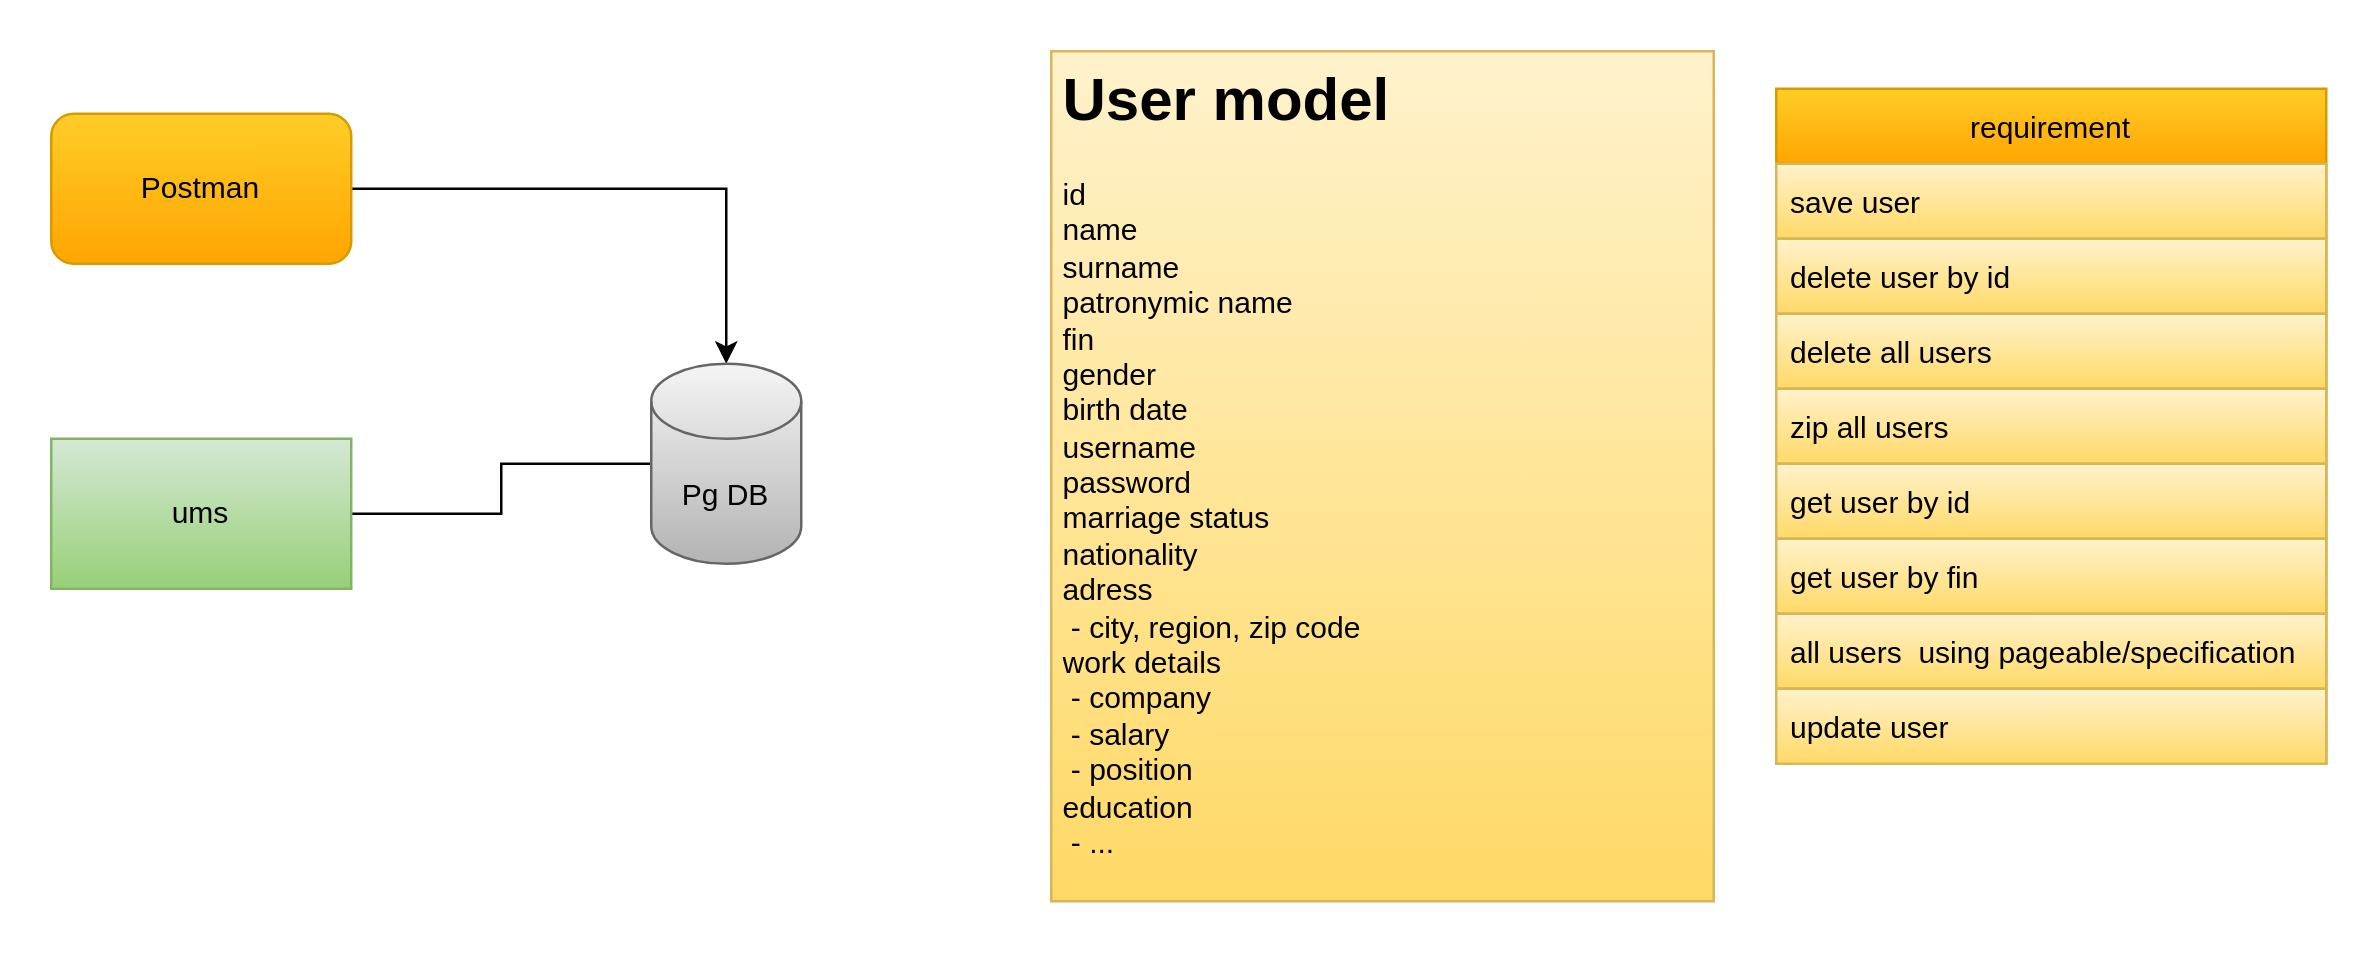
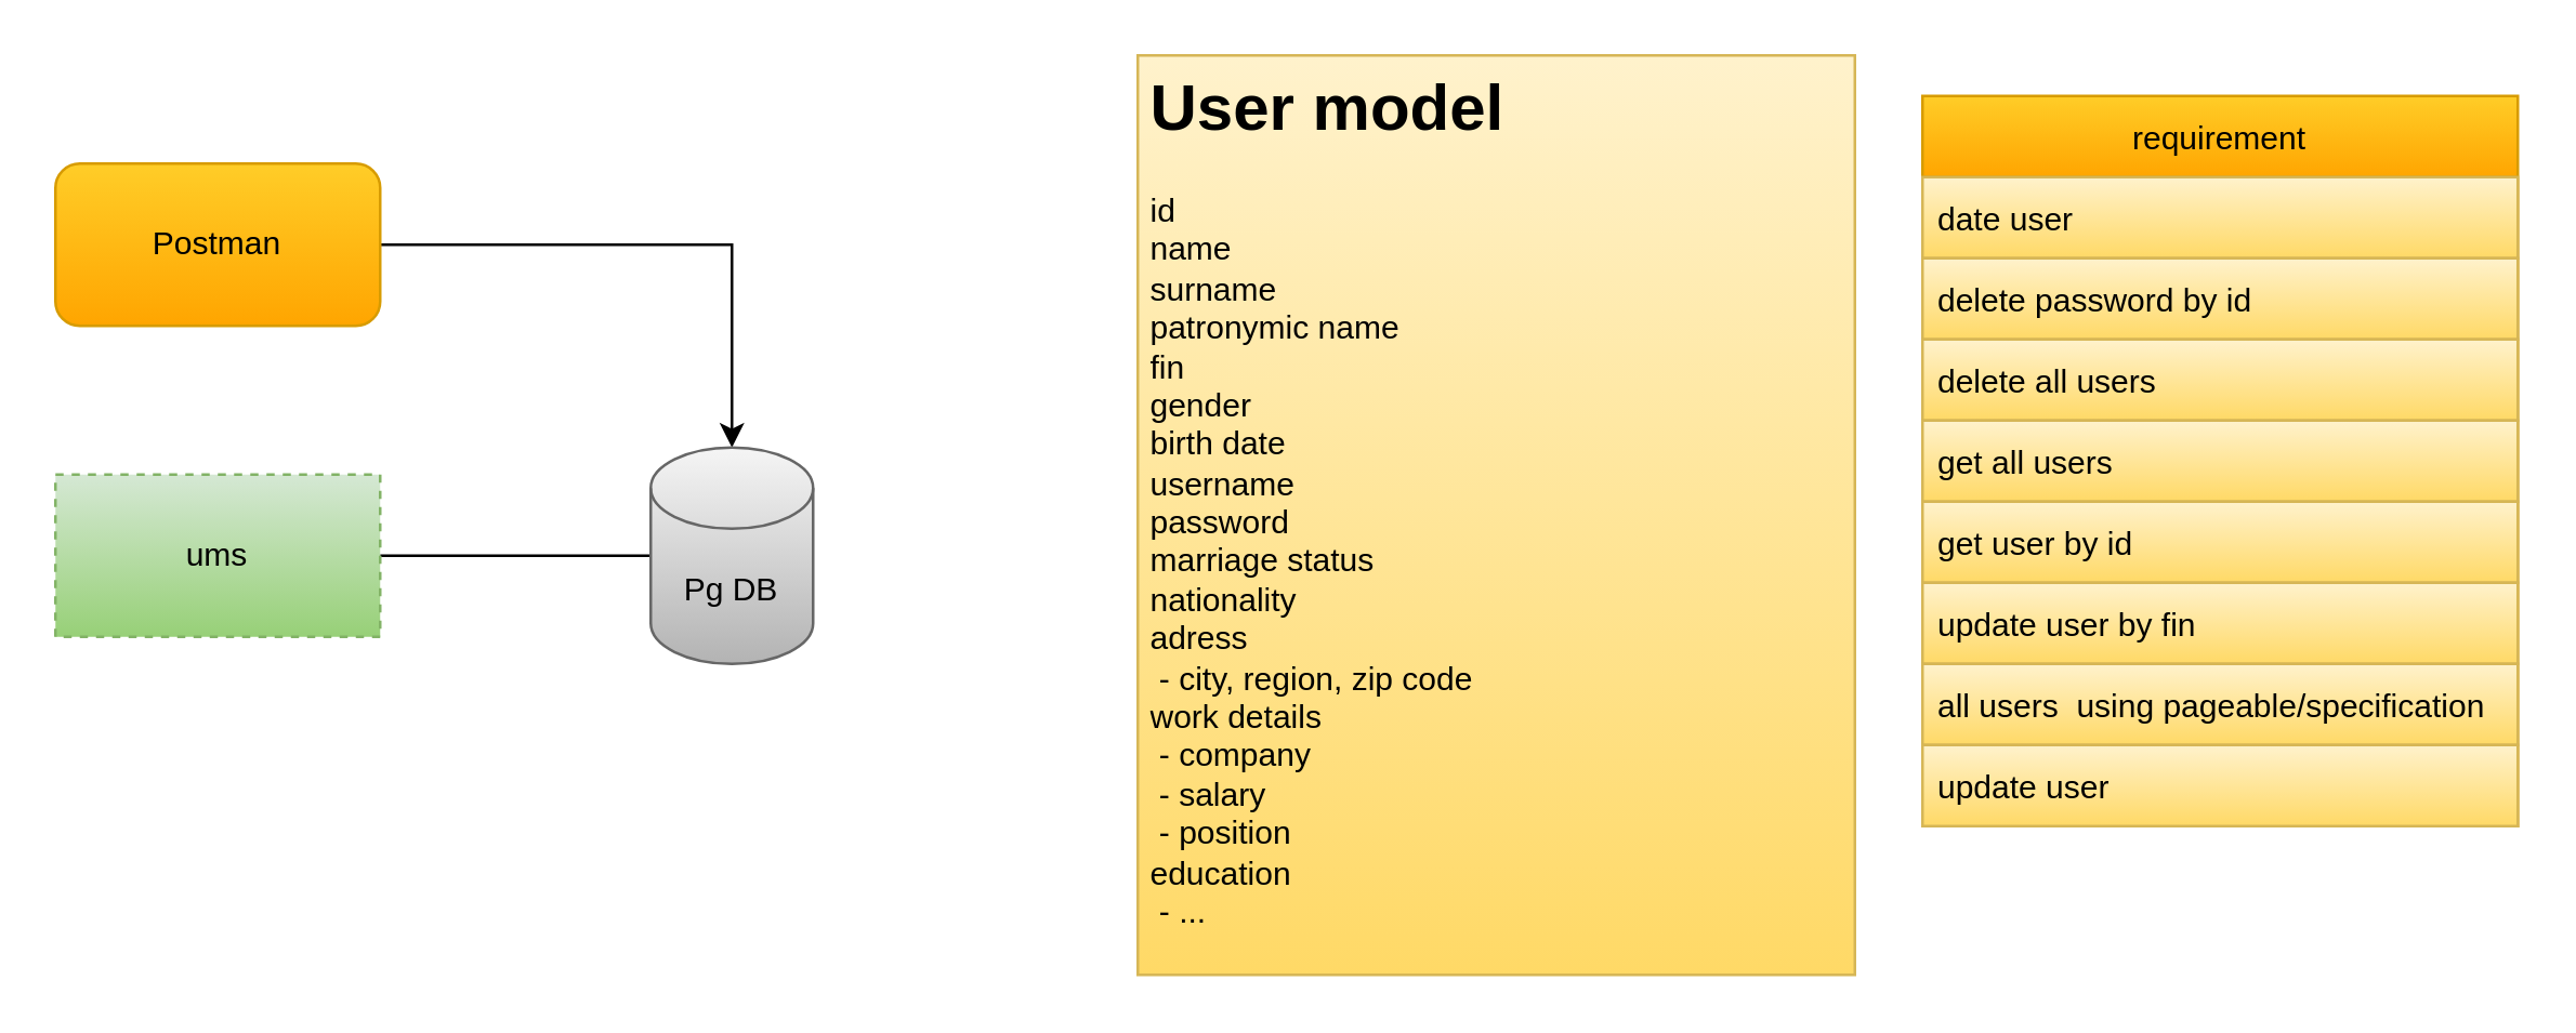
  <mxCell id="0" />
  <mxCell id="1" parent="0" />
  <mxCell id="2" value="" style="edgeStyle=orthogonalEdgeStyle;rounded=0;orthogonalLoop=1;jettySize=auto;html=1;" edge="1" parent="1" source="3" target="6"><mxGeometry relative="1" as="geometry" /></mxCell>
- <mxCell id="3" value="Postman" style="rounded=1;whiteSpace=wrap;html=1;fillColor=#ffcd28;gradientColor=#ffa500;strokeColor=#d79b00;" vertex="1" parent="1"><mxGeometry x="20" y="45" width="120" height="60" as="geometry" /></mxCell>
+ <mxCell id="3" value="Postman" style="rounded=1;whiteSpace=wrap;html=1;fillColor=#ffcd28;gradientColor=#ffa500;strokeColor=#d79b00;" vertex="1" parent="1"><mxGeometry x="20" y="60" width="120" height="60" as="geometry" /></mxCell>
  <mxCell id="4" style="edgeStyle=orthogonalEdgeStyle;rounded=0;orthogonalLoop=1;jettySize=auto;html=1;entryX=0;entryY=0.5;entryDx=0;entryDy=0;entryPerimeter=0;endArrow=none;" edge="1" parent="1" source="5" target="6"><mxGeometry relative="1" as="geometry" /></mxCell>
- <mxCell id="5" value="ums" style="rounded=0;whiteSpace=wrap;html=1;fillColor=#d5e8d4;gradientColor=#97d077;strokeColor=#82b366;" vertex="1" parent="1"><mxGeometry x="20" y="175" width="120" height="60" as="geometry" /></mxCell>
- <mxCell id="6" value="Pg DB" style="shape=cylinder3;whiteSpace=wrap;html=1;boundedLbl=1;backgroundOutline=1;size=15;fillColor=#f5f5f5;gradientColor=#b3b3b3;strokeColor=#666666;" vertex="1" parent="1"><mxGeometry x="260" y="145" width="60" height="80" as="geometry" /></mxCell>
+ <mxCell id="5" value="ums" style="rounded=0;whiteSpace=wrap;html=1;fillColor=#d5e8d4;gradientColor=#97d077;strokeColor=#82b366;dashed=1;" vertex="1" parent="1"><mxGeometry x="20" y="175" width="120" height="60" as="geometry" /></mxCell>
+ <mxCell id="6" value="Pg DB" style="shape=cylinder3;whiteSpace=wrap;html=1;boundedLbl=1;backgroundOutline=1;size=15;fillColor=#f5f5f5;gradientColor=#b3b3b3;strokeColor=#666666;" vertex="1" parent="1"><mxGeometry x="240" y="165" width="60" height="80" as="geometry" /></mxCell>
  <mxCell id="7" value="requirement" style="swimlane;fontStyle=0;childLayout=stackLayout;horizontal=1;startSize=30;horizontalStack=0;resizeParent=1;resizeParentMax=0;resizeLast=0;collapsible=1;marginBottom=0;fillColor=#ffcd28;gradientColor=#ffa500;strokeColor=#d79b00;" vertex="1" parent="1"><mxGeometry x="710" y="35" width="220" height="270" as="geometry" /></mxCell>
- <mxCell id="8" value="save user" style="text;strokeColor=#d6b656;fillColor=#fff2cc;align=left;verticalAlign=middle;spacingLeft=4;spacingRight=4;overflow=hidden;points=[[0,0.5],[1,0.5]];portConstraint=eastwest;rotatable=0;gradientColor=#ffd966;" vertex="1" parent="7"><mxGeometry y="30" width="220" height="30" as="geometry" /></mxCell>
- <mxCell id="9" value="delete user by id" style="text;strokeColor=#d6b656;fillColor=#fff2cc;align=left;verticalAlign=middle;spacingLeft=4;spacingRight=4;overflow=hidden;points=[[0,0.5],[1,0.5]];portConstraint=eastwest;rotatable=0;gradientColor=#ffd966;" vertex="1" parent="7"><mxGeometry y="60" width="220" height="30" as="geometry" /></mxCell>
+ <mxCell id="8" value="date user" style="text;strokeColor=#d6b656;fillColor=#fff2cc;align=left;verticalAlign=middle;spacingLeft=4;spacingRight=4;overflow=hidden;points=[[0,0.5],[1,0.5]];portConstraint=eastwest;rotatable=0;gradientColor=#ffd966;" vertex="1" parent="7"><mxGeometry y="30" width="220" height="30" as="geometry" /></mxCell>
+ <mxCell id="9" value="delete password by id" style="text;strokeColor=#d6b656;fillColor=#fff2cc;align=left;verticalAlign=middle;spacingLeft=4;spacingRight=4;overflow=hidden;points=[[0,0.5],[1,0.5]];portConstraint=eastwest;rotatable=0;gradientColor=#ffd966;" vertex="1" parent="7"><mxGeometry y="60" width="220" height="30" as="geometry" /></mxCell>
  <mxCell id="10" value="delete all users" style="text;strokeColor=#d6b656;fillColor=#fff2cc;align=left;verticalAlign=middle;spacingLeft=4;spacingRight=4;overflow=hidden;points=[[0,0.5],[1,0.5]];portConstraint=eastwest;rotatable=0;gradientColor=#ffd966;" vertex="1" parent="7"><mxGeometry y="90" width="220" height="30" as="geometry" /></mxCell>
- <mxCell id="11" value="zip all users" style="text;strokeColor=#d6b656;fillColor=#fff2cc;align=left;verticalAlign=middle;spacingLeft=4;spacingRight=4;overflow=hidden;points=[[0,0.5],[1,0.5]];portConstraint=eastwest;rotatable=0;gradientColor=#ffd966;" vertex="1" parent="7"><mxGeometry y="120" width="220" height="30" as="geometry" /></mxCell>
+ <mxCell id="11" value="get all users" style="text;strokeColor=#d6b656;fillColor=#fff2cc;align=left;verticalAlign=middle;spacingLeft=4;spacingRight=4;overflow=hidden;points=[[0,0.5],[1,0.5]];portConstraint=eastwest;rotatable=0;gradientColor=#ffd966;" vertex="1" parent="7"><mxGeometry y="120" width="220" height="30" as="geometry" /></mxCell>
  <mxCell id="12" value="get user by id" style="text;strokeColor=#d6b656;fillColor=#fff2cc;align=left;verticalAlign=middle;spacingLeft=4;spacingRight=4;overflow=hidden;points=[[0,0.5],[1,0.5]];portConstraint=eastwest;rotatable=0;gradientColor=#ffd966;" vertex="1" parent="7"><mxGeometry y="150" width="220" height="30" as="geometry" /></mxCell>
- <mxCell id="13" value="get user by fin" style="text;strokeColor=#d6b656;fillColor=#fff2cc;align=left;verticalAlign=middle;spacingLeft=4;spacingRight=4;overflow=hidden;points=[[0,0.5],[1,0.5]];portConstraint=eastwest;rotatable=0;gradientColor=#ffd966;" vertex="1" parent="7"><mxGeometry y="180" width="220" height="30" as="geometry" /></mxCell>
+ <mxCell id="13" value="update user by fin" style="text;strokeColor=#d6b656;fillColor=#fff2cc;align=left;verticalAlign=middle;spacingLeft=4;spacingRight=4;overflow=hidden;points=[[0,0.5],[1,0.5]];portConstraint=eastwest;rotatable=0;gradientColor=#ffd966;" vertex="1" parent="7"><mxGeometry y="180" width="220" height="30" as="geometry" /></mxCell>
  <mxCell id="14" value="all users  using pageable/specification" style="text;strokeColor=#d6b656;fillColor=#fff2cc;align=left;verticalAlign=middle;spacingLeft=4;spacingRight=4;overflow=hidden;points=[[0,0.5],[1,0.5]];portConstraint=eastwest;rotatable=0;gradientColor=#ffd966;" vertex="1" parent="7"><mxGeometry y="210" width="220" height="30" as="geometry" /></mxCell>
  <mxCell id="15" value="update user" style="text;strokeColor=#d6b656;fillColor=#fff2cc;align=left;verticalAlign=middle;spacingLeft=4;spacingRight=4;overflow=hidden;points=[[0,0.5],[1,0.5]];portConstraint=eastwest;rotatable=0;gradientColor=#ffd966;" vertex="1" parent="7"><mxGeometry y="240" width="220" height="30" as="geometry" /></mxCell>
  <mxCell id="16" value="&lt;h1&gt;User model&lt;/h1&gt;&lt;div&gt;id&lt;/div&gt;&lt;div&gt;name&lt;/div&gt;&lt;div&gt;surname&lt;/div&gt;&lt;div&gt;patronymic name&lt;/div&gt;&lt;div&gt;fin&lt;/div&gt;&lt;div&gt;gender&lt;/div&gt;&lt;div&gt;birth date&lt;/div&gt;&lt;div&gt;username&lt;/div&gt;&lt;div&gt;password&lt;/div&gt;&lt;div&gt;marriage status&lt;/div&gt;&lt;div&gt;nationality&lt;/div&gt;&lt;div&gt;adress&lt;/div&gt;&lt;div&gt;&amp;nbsp;- city, region, zip code&lt;/div&gt;&lt;div&gt;work details&lt;/div&gt;&lt;div&gt;&amp;nbsp;- company&lt;/div&gt;&lt;div&gt;&amp;nbsp;- salary&lt;/div&gt;&lt;div&gt;&amp;nbsp;- position&lt;/div&gt;&lt;div&gt;education&lt;/div&gt;&lt;div&gt;&amp;nbsp;- ...&lt;/div&gt;" style="text;html=1;strokeColor=#d6b656;fillColor=#fff2cc;spacing=5;spacingTop=-20;whiteSpace=wrap;overflow=hidden;rounded=0;gradientColor=#ffd966;" vertex="1" parent="1"><mxGeometry x="420" y="20" width="265" height="340" as="geometry" /></mxCell>
